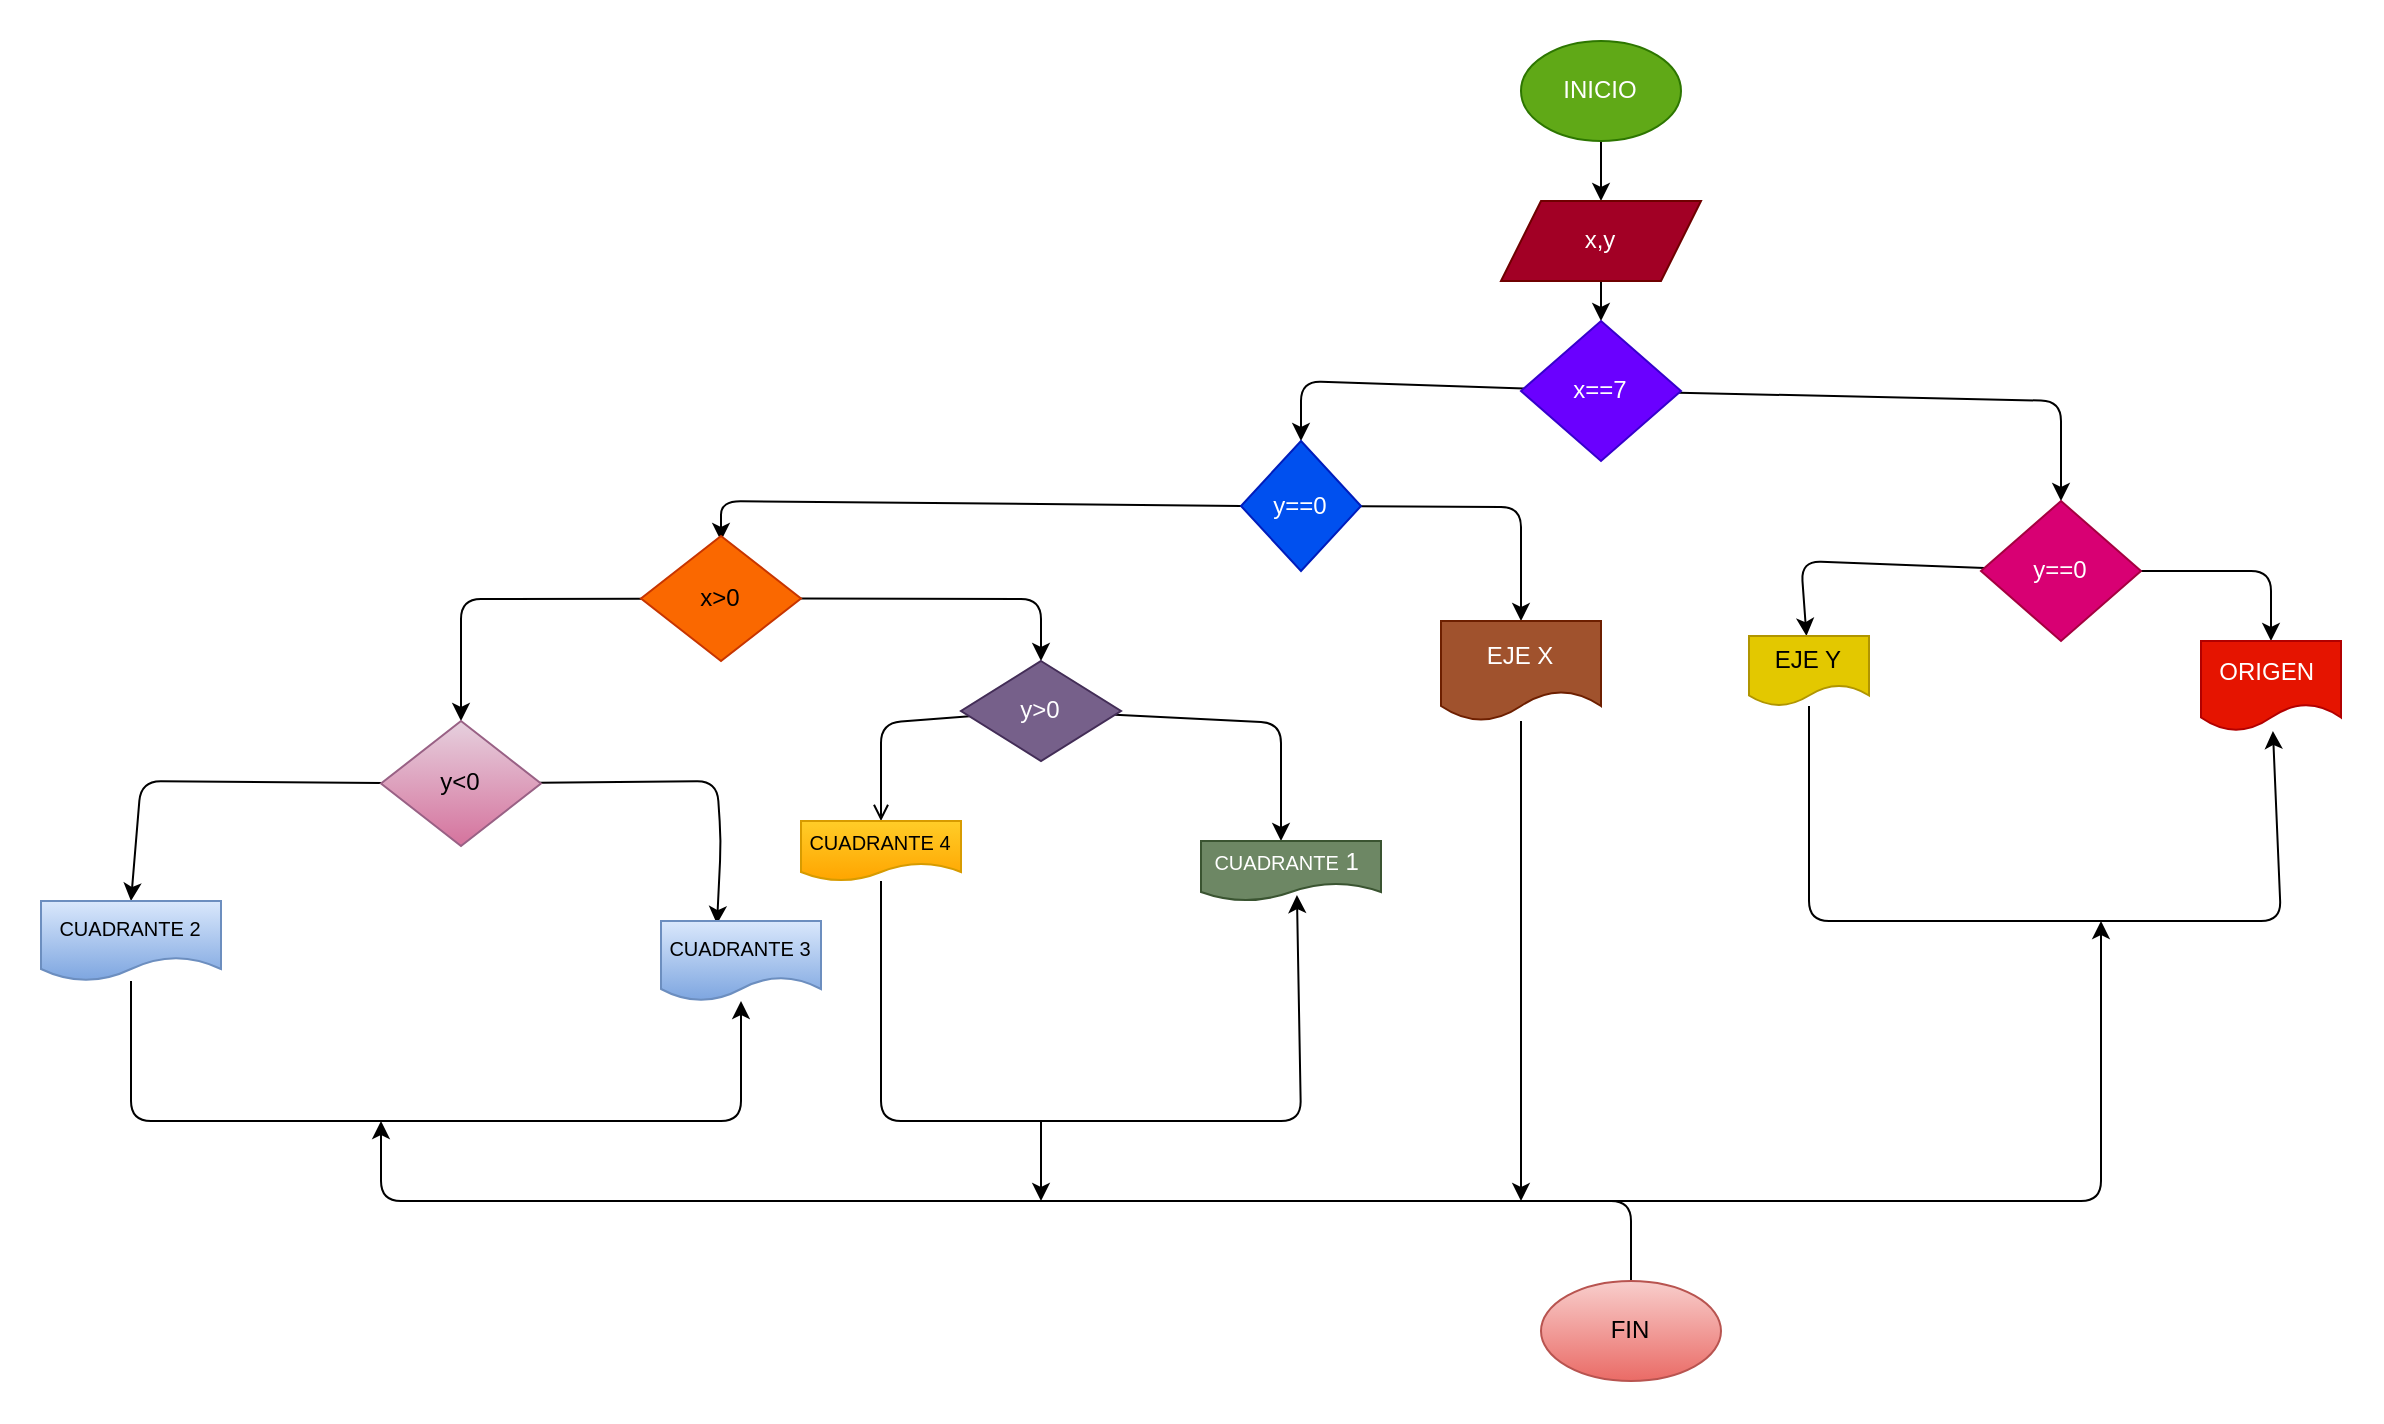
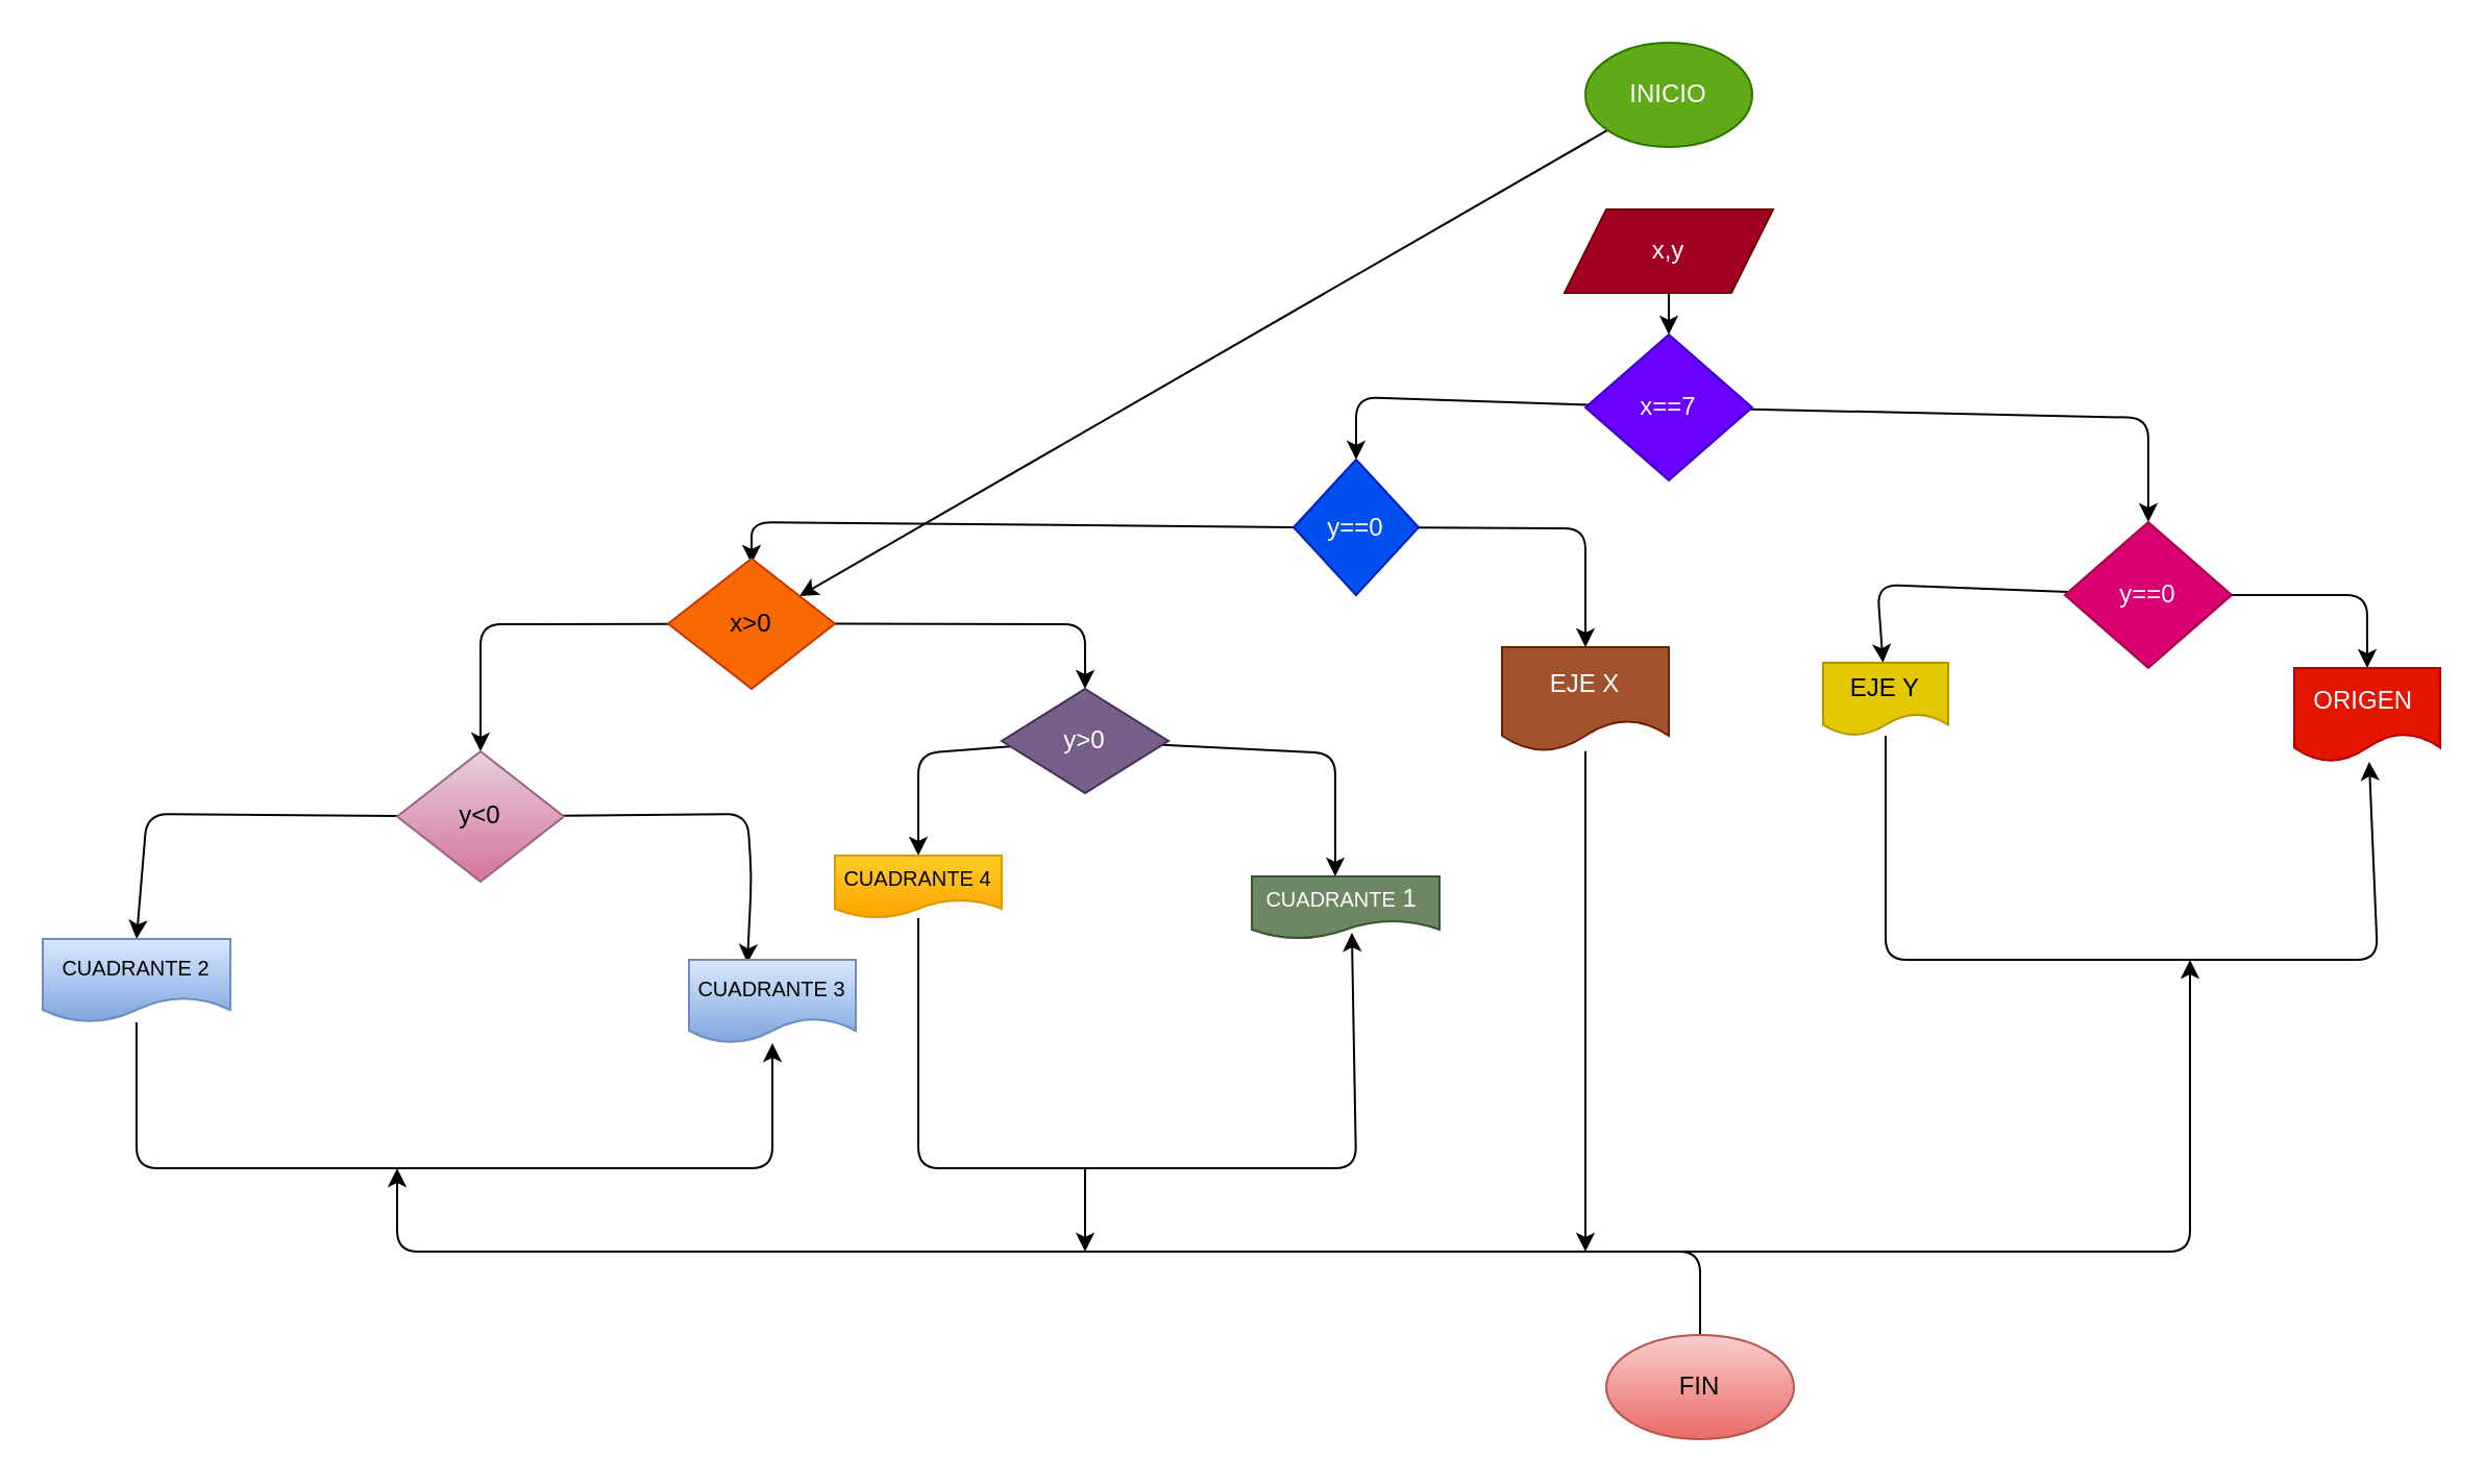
  <mxCell id="0" />
  <mxCell id="1" parent="0" />
- <mxCell id="2" value="" style="edgeStyle=none;html=1;" edge="1" parent="1" source="3" target="5"><mxGeometry relative="1" as="geometry" /></mxCell>
+ <mxCell id="2" value="" style="edgeStyle=none;html=1;" edge="1" parent="1" source="3" target="14"><mxGeometry relative="1" as="geometry" /></mxCell>
  <mxCell id="3" value="INICIO" style="ellipse;whiteSpace=wrap;html=1;fillColor=#60a917;fontColor=#ffffff;strokeColor=#2D7600;" vertex="1" parent="1"><mxGeometry x="760" y="20" width="80" height="50" as="geometry" /></mxCell>
  <mxCell id="4" value="" style="edgeStyle=none;html=1;" edge="1" parent="1" source="5" target="8"><mxGeometry relative="1" as="geometry" /></mxCell>
  <mxCell id="5" value="x,y" style="shape=parallelogram;perimeter=parallelogramPerimeter;whiteSpace=wrap;html=1;fixedSize=1;fillColor=#a20025;fontColor=#ffffff;strokeColor=#6F0000;" vertex="1" parent="1"><mxGeometry x="750" y="100" width="100" height="40" as="geometry" /></mxCell>
  <mxCell id="6" value="" style="edgeStyle=none;html=1;" edge="1" parent="1" source="8" target="11"><mxGeometry relative="1" as="geometry"><Array as="points"><mxPoint x="650" y="190" /></Array></mxGeometry></mxCell>
  <mxCell id="7" value="" style="edgeStyle=none;html=1;" edge="1" parent="1" source="8" target="31"><mxGeometry relative="1" as="geometry"><Array as="points"><mxPoint x="1030" y="200" /></Array></mxGeometry></mxCell>
  <mxCell id="8" value="x==7" style="rhombus;whiteSpace=wrap;html=1;fillColor=#6a00ff;fontColor=#ffffff;strokeColor=#3700CC;" vertex="1" parent="1"><mxGeometry x="760" y="160" width="80" height="70" as="geometry" /></mxCell>
  <mxCell id="9" value="" style="edgeStyle=none;html=1;exitX=0;exitY=0.5;exitDx=0;exitDy=0;" edge="1" parent="1" source="11"><mxGeometry relative="1" as="geometry"><mxPoint x="524.133" y="258.023" as="sourcePoint" /><mxPoint x="360" y="270" as="targetPoint" /><Array as="points"><mxPoint x="360" y="250" /></Array></mxGeometry></mxCell>
  <mxCell id="10" value="" style="edgeStyle=none;html=1;entryX=0.5;entryY=0;entryDx=0;entryDy=0;" edge="1" parent="1" source="11" target="28"><mxGeometry relative="1" as="geometry"><Array as="points"><mxPoint x="760" y="253" /></Array></mxGeometry></mxCell>
  <mxCell id="11" value="y==0" style="rhombus;whiteSpace=wrap;html=1;fillColor=#0050ef;fontColor=#ffffff;strokeColor=#001DBC;" vertex="1" parent="1"><mxGeometry x="620" y="220" width="60" height="65" as="geometry" /></mxCell>
  <mxCell id="12" value="" style="edgeStyle=none;html=1;" edge="1" parent="1" source="14" target="17"><mxGeometry relative="1" as="geometry"><Array as="points"><mxPoint x="230" y="299" /></Array></mxGeometry></mxCell>
  <mxCell id="13" style="edgeStyle=none;html=1;entryX=0.5;entryY=0;entryDx=0;entryDy=0;" edge="1" parent="1" source="14" target="23"><mxGeometry relative="1" as="geometry"><Array as="points"><mxPoint x="520" y="299" /></Array></mxGeometry></mxCell>
  <mxCell id="14" value="x&amp;gt;0" style="rhombus;whiteSpace=wrap;html=1;fillColor=#fa6800;fontColor=#000000;strokeColor=#C73500;" vertex="1" parent="1"><mxGeometry x="320" y="267.5" width="80" height="62.5" as="geometry" /></mxCell>
  <mxCell id="15" value="" style="edgeStyle=none;html=1;entryX=0.5;entryY=0;entryDx=0;entryDy=0;" edge="1" parent="1" source="17" target="19"><mxGeometry relative="1" as="geometry"><mxPoint x="72.622" y="372.123" as="targetPoint" /><Array as="points"><mxPoint x="70" y="390" /></Array></mxGeometry></mxCell>
  <mxCell id="16" value="" style="edgeStyle=none;html=1;entryX=0.35;entryY=0.038;entryDx=0;entryDy=0;entryPerimeter=0;" edge="1" parent="1" source="17" target="20"><mxGeometry relative="1" as="geometry"><mxPoint x="370" y="420" as="targetPoint" /><Array as="points"><mxPoint x="358" y="390" /><mxPoint x="360" y="420" /></Array></mxGeometry></mxCell>
  <mxCell id="17" value="y&amp;lt;0" style="rhombus;whiteSpace=wrap;html=1;fillColor=#e6d0de;gradientColor=#d5739d;strokeColor=#996185;" vertex="1" parent="1"><mxGeometry x="190" y="360" width="80" height="62.5" as="geometry" /></mxCell>
  <mxCell id="18" style="edgeStyle=none;html=1;" edge="1" parent="1" source="19" target="20"><mxGeometry relative="1" as="geometry"><Array as="points"><mxPoint x="65" y="560" /><mxPoint x="370" y="560" /></Array></mxGeometry></mxCell>
  <mxCell id="19" value="&lt;font style=&quot;font-size: 10px;&quot;&gt;CUADRANTE 2&lt;/font&gt;" style="shape=document;whiteSpace=wrap;html=1;boundedLbl=1;fillColor=#dae8fc;gradientColor=#7ea6e0;strokeColor=#6c8ebf;" vertex="1" parent="1"><mxGeometry x="20" y="450" width="90" height="40" as="geometry" /></mxCell>
  <mxCell id="20" value="&lt;font style=&quot;font-size: 10px;&quot;&gt;CUADRANTE 3&lt;/font&gt;" style="shape=document;whiteSpace=wrap;html=1;boundedLbl=1;fillColor=#dae8fc;gradientColor=#7ea6e0;strokeColor=#6c8ebf;" vertex="1" parent="1"><mxGeometry x="330" y="460" width="80" height="40" as="geometry" /></mxCell>
- <mxCell id="21" value="" style="edgeStyle=none;html=1;endArrow=open;" edge="1" parent="1" source="23" target="25"><mxGeometry relative="1" as="geometry"><Array as="points"><mxPoint x="440" y="361" /></Array></mxGeometry></mxCell>
+ <mxCell id="21" value="" style="edgeStyle=none;html=1;" edge="1" parent="1" source="23" target="25"><mxGeometry relative="1" as="geometry"><Array as="points"><mxPoint x="440" y="361" /></Array></mxGeometry></mxCell>
  <mxCell id="22" value="" style="edgeStyle=none;html=1;" edge="1" parent="1" source="23"><mxGeometry relative="1" as="geometry"><mxPoint x="640" y="420" as="targetPoint" /><Array as="points"><mxPoint x="640" y="361" /></Array></mxGeometry></mxCell>
  <mxCell id="23" value="y&amp;gt;0" style="rhombus;whiteSpace=wrap;html=1;fillColor=#76608a;fontColor=#ffffff;strokeColor=#432D57;" vertex="1" parent="1"><mxGeometry x="480" y="330" width="80" height="50" as="geometry" /></mxCell>
  <mxCell id="24" style="edgeStyle=none;html=1;entryX=0.533;entryY=0.9;entryDx=0;entryDy=0;entryPerimeter=0;" edge="1" parent="1" source="25" target="26"><mxGeometry relative="1" as="geometry"><Array as="points"><mxPoint x="440" y="560" /><mxPoint x="550" y="560" /><mxPoint x="650" y="560" /></Array></mxGeometry></mxCell>
  <mxCell id="25" value="&lt;font style=&quot;font-size: 10px;&quot;&gt;CUADRANTE 4&lt;/font&gt;" style="shape=document;whiteSpace=wrap;html=1;boundedLbl=1;fillColor=#ffcd28;gradientColor=#ffa500;strokeColor=#d79b00;" vertex="1" parent="1"><mxGeometry x="400" y="410" width="80" height="30" as="geometry" /></mxCell>
  <mxCell id="26" value="&lt;font style=&quot;font-size: 10px;&quot;&gt;CUADRANTE&lt;/font&gt; 1&amp;nbsp;" style="shape=document;whiteSpace=wrap;html=1;boundedLbl=1;fillColor=#6d8764;fontColor=#ffffff;strokeColor=#3A5431;" vertex="1" parent="1"><mxGeometry x="600" y="420" width="90" height="30" as="geometry" /></mxCell>
  <mxCell id="27" style="edgeStyle=none;html=1;" edge="1" parent="1" source="28"><mxGeometry relative="1" as="geometry"><mxPoint x="760" y="600" as="targetPoint" /><Array as="points"><mxPoint x="760" y="600" /></Array></mxGeometry></mxCell>
  <mxCell id="28" value="EJE X" style="shape=document;whiteSpace=wrap;html=1;boundedLbl=1;fillColor=#a0522d;fontColor=#ffffff;strokeColor=#6D1F00;" vertex="1" parent="1"><mxGeometry x="720" y="310" width="80" height="50" as="geometry" /></mxCell>
  <mxCell id="29" value="" style="edgeStyle=none;html=1;" edge="1" parent="1" source="31" target="33"><mxGeometry relative="1" as="geometry"><Array as="points"><mxPoint x="900" y="280" /></Array></mxGeometry></mxCell>
  <mxCell id="30" style="edgeStyle=none;html=1;entryX=0.5;entryY=0;entryDx=0;entryDy=0;" edge="1" parent="1" source="31" target="34"><mxGeometry relative="1" as="geometry"><Array as="points"><mxPoint x="1135" y="285" /></Array></mxGeometry></mxCell>
  <mxCell id="31" value="y==0" style="rhombus;whiteSpace=wrap;html=1;fillColor=#d80073;fontColor=#ffffff;strokeColor=#A50040;" vertex="1" parent="1"><mxGeometry x="990" y="250" width="80" height="70" as="geometry" /></mxCell>
  <mxCell id="32" style="edgeStyle=none;html=1;" edge="1" parent="1" source="33" target="34"><mxGeometry relative="1" as="geometry"><Array as="points"><mxPoint x="904" y="460" /><mxPoint x="1140" y="460" /></Array></mxGeometry></mxCell>
  <mxCell id="33" value="EJE Y" style="shape=document;whiteSpace=wrap;html=1;boundedLbl=1;fillColor=#e3c800;fontColor=#000000;strokeColor=#B09500;" vertex="1" parent="1"><mxGeometry x="874" y="317.5" width="60" height="35" as="geometry" /></mxCell>
  <mxCell id="34" value="ORIGEN&amp;nbsp;" style="shape=document;whiteSpace=wrap;html=1;boundedLbl=1;fillColor=#e51400;fontColor=#ffffff;strokeColor=#B20000;" vertex="1" parent="1"><mxGeometry x="1100" y="320" width="70" height="45" as="geometry" /></mxCell>
  <mxCell id="35" style="edgeStyle=elbowEdgeStyle;elbow=vertical;html=1;exitX=0.5;exitY=0;exitDx=0;exitDy=0;" edge="1" parent="1" source="36"><mxGeometry relative="1" as="geometry"><mxPoint x="190" y="560" as="targetPoint" /><mxPoint x="810" y="620" as="sourcePoint" /><Array as="points"><mxPoint x="550" y="600" /><mxPoint x="510" y="600" /><mxPoint x="860" y="600" /><mxPoint x="760" y="600" /><mxPoint x="500" y="600" /></Array></mxGeometry></mxCell>
  <mxCell id="36" value="FIN" style="ellipse;whiteSpace=wrap;html=1;fillColor=#f8cecc;strokeColor=#b85450;gradientColor=#ea6b66;" vertex="1" parent="1"><mxGeometry x="770" y="640" width="90" height="50" as="geometry" /></mxCell>
  <mxCell id="37" value="" style="edgeStyle=none;orthogonalLoop=1;jettySize=auto;html=1;elbow=vertical;" edge="1" parent="1"><mxGeometry width="100" relative="1" as="geometry"><mxPoint x="520" y="560" as="sourcePoint" /><mxPoint x="520" y="600" as="targetPoint" /><Array as="points"><mxPoint x="520" y="580" /></Array></mxGeometry></mxCell>
  <mxCell id="38" value="" style="edgeStyle=none;orthogonalLoop=1;jettySize=auto;html=1;elbow=vertical;" edge="1" parent="1"><mxGeometry width="100" relative="1" as="geometry"><mxPoint x="805" y="600" as="sourcePoint" /><mxPoint x="1050" y="460" as="targetPoint" /><Array as="points"><mxPoint x="1050" y="600" /></Array></mxGeometry></mxCell>
